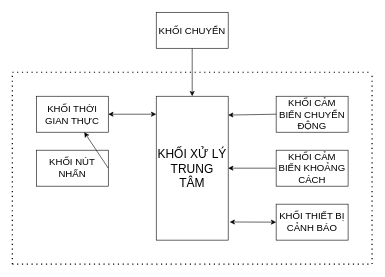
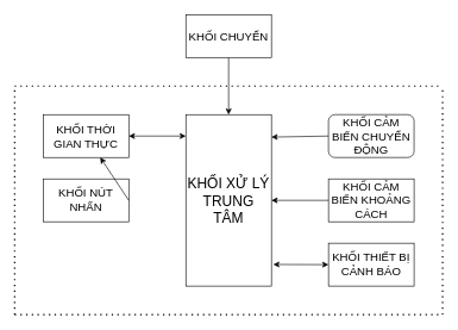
  <mxCell id="0" />
  <mxCell id="1" parent="0" />
  <mxCell id="2" value="&lt;font style=&quot;font-size: 20px;&quot;&gt;KHỐI XỬ LÝ TRUNG TÂM&lt;/font&gt;" style="rounded=0;whiteSpace=wrap;html=1;" vertex="1" parent="1"><mxGeometry x="260" y="160" width="120" height="240" as="geometry" /></mxCell>
- <mxCell id="3" value="&lt;font style=&quot;font-size: 16px;&quot;&gt;KHỐI CẢM BIẾN CHUYỂN ĐỘNG&lt;/font&gt;" style="rounded=0;whiteSpace=wrap;html=1;" vertex="1" parent="1"><mxGeometry x="460" y="160" width="120" height="60" as="geometry" /></mxCell>
+ <mxCell id="3" value="&lt;font style=&quot;font-size: 16px;&quot;&gt;KHỐI CẢM BIẾN CHUYỂN ĐỘNG&lt;/font&gt;" style="whiteSpace=wrap;html=1;rounded=1;" vertex="1" parent="1"><mxGeometry x="460" y="160" width="120" height="60" as="geometry" /></mxCell>
  <mxCell id="4" value="&lt;font style=&quot;font-size: 16px;&quot;&gt;KHỐI CẢM BIẾN KHOẢNG CÁCH&lt;/font&gt;" style="rounded=0;whiteSpace=wrap;html=1;" vertex="1" parent="1"><mxGeometry x="460" y="250" width="120" height="60" as="geometry" /></mxCell>
  <mxCell id="5" value="&lt;font style=&quot;font-size: 16px;&quot;&gt;KHỐI THỜI GIAN THỰC&lt;/font&gt;" style="rounded=0;whiteSpace=wrap;html=1;" vertex="1" parent="1"><mxGeometry x="60" y="160" width="120" height="60" as="geometry" /></mxCell>
  <mxCell id="6" value="&lt;font style=&quot;font-size: 16px;&quot;&gt;KHỐI NÚT NHẤN&lt;/font&gt;" style="rounded=0;whiteSpace=wrap;html=1;" vertex="1" parent="1"><mxGeometry x="60" y="250" width="120" height="60" as="geometry" /></mxCell>
  <mxCell id="7" value="" style="endArrow=classic;html=1;rounded=0;exitX=1;exitY=0.5;exitDx=0;exitDy=0;" edge="1" parent="1" source="6" target="5"><mxGeometry width="50" height="50" relative="1" as="geometry"><mxPoint x="190" y="300" as="sourcePoint" /><mxPoint x="240" y="250" as="targetPoint" /></mxGeometry></mxCell>
  <mxCell id="8" value="" style="endArrow=classic;startArrow=classic;html=1;rounded=0;" edge="1" parent="1"><mxGeometry width="50" height="50" relative="1" as="geometry"><mxPoint x="180" y="190" as="sourcePoint" /><mxPoint x="260" y="190" as="targetPoint" /></mxGeometry></mxCell>
  <mxCell id="9" value="" style="endArrow=classic;html=1;rounded=0;entryX=1;entryY=0.131;entryDx=0;entryDy=0;entryPerimeter=0;exitX=0;exitY=0.5;exitDx=0;exitDy=0;" edge="1" parent="1" source="3" target="2"><mxGeometry width="50" height="50" relative="1" as="geometry"><mxPoint x="420" y="180" as="sourcePoint" /><mxPoint x="470" y="130" as="targetPoint" /></mxGeometry></mxCell>
  <mxCell id="10" value="" style="endArrow=classic;html=1;rounded=0;exitX=0;exitY=0.5;exitDx=0;exitDy=0;entryX=1;entryY=0.5;entryDx=0;entryDy=0;" edge="1" parent="1" source="4" target="2"><mxGeometry width="50" height="50" relative="1" as="geometry"><mxPoint x="410" y="305" as="sourcePoint" /><mxPoint x="382" y="290" as="targetPoint" /></mxGeometry></mxCell>
  <mxCell id="11" value="&lt;font style=&quot;font-size: 16px;&quot;&gt;KHỐI THIẾT BỊ CẢNH BÁO&lt;/font&gt;" style="rounded=0;whiteSpace=wrap;html=1;" vertex="1" parent="1"><mxGeometry x="460" y="340" width="120" height="60" as="geometry" /></mxCell>
  <mxCell id="12" value="" style="endArrow=none;dashed=1;html=1;dashPattern=1 3;strokeWidth=2;rounded=0;" edge="1" parent="1"><mxGeometry width="50" height="50" relative="1" as="geometry"><mxPoint x="20" y="440" as="sourcePoint" /><mxPoint x="20" y="120" as="targetPoint" /></mxGeometry></mxCell>
  <mxCell id="13" value="" style="endArrow=none;dashed=1;html=1;dashPattern=1 3;strokeWidth=2;rounded=0;" edge="1" parent="1"><mxGeometry width="50" height="50" relative="1" as="geometry"><mxPoint x="20" y="120" as="sourcePoint" /><mxPoint x="620" y="120" as="targetPoint" /></mxGeometry></mxCell>
  <mxCell id="14" value="" style="endArrow=none;dashed=1;html=1;dashPattern=1 3;strokeWidth=2;rounded=0;" edge="1" parent="1"><mxGeometry width="50" height="50" relative="1" as="geometry"><mxPoint x="20" y="440" as="sourcePoint" /><mxPoint x="620" y="440" as="targetPoint" /></mxGeometry></mxCell>
  <mxCell id="15" value="" style="endArrow=none;dashed=1;html=1;dashPattern=1 3;strokeWidth=2;rounded=0;" edge="1" parent="1"><mxGeometry width="50" height="50" relative="1" as="geometry"><mxPoint x="620" y="440" as="sourcePoint" /><mxPoint x="620" y="120" as="targetPoint" /></mxGeometry></mxCell>
  <mxCell id="16" value="" style="endArrow=classic;html=1;rounded=0;entryX=0.5;entryY=0;entryDx=0;entryDy=0;" edge="1" parent="1" target="2"><mxGeometry width="50" height="50" relative="1" as="geometry"><mxPoint x="320" y="80" as="sourcePoint" /><mxPoint x="290" y="60" as="targetPoint" /></mxGeometry></mxCell>
  <mxCell id="17" value="&lt;font style=&quot;font-size: 16px;&quot;&gt;KHỐI CHUYỂN&lt;/font&gt;" style="rounded=0;whiteSpace=wrap;html=1;" vertex="1" parent="1"><mxGeometry x="260" y="20" width="120" height="60" as="geometry" /></mxCell>
  <mxCell id="18" value="" style="endArrow=classic;startArrow=classic;html=1;rounded=0;entryX=0;entryY=0.5;entryDx=0;entryDy=0;exitX=1.021;exitY=0.874;exitDx=0;exitDy=0;exitPerimeter=0;" edge="1" parent="1" source="2" target="11"><mxGeometry width="50" height="50" relative="1" as="geometry"><mxPoint x="380" y="380" as="sourcePoint" /><mxPoint x="430" y="330" as="targetPoint" /></mxGeometry></mxCell>
